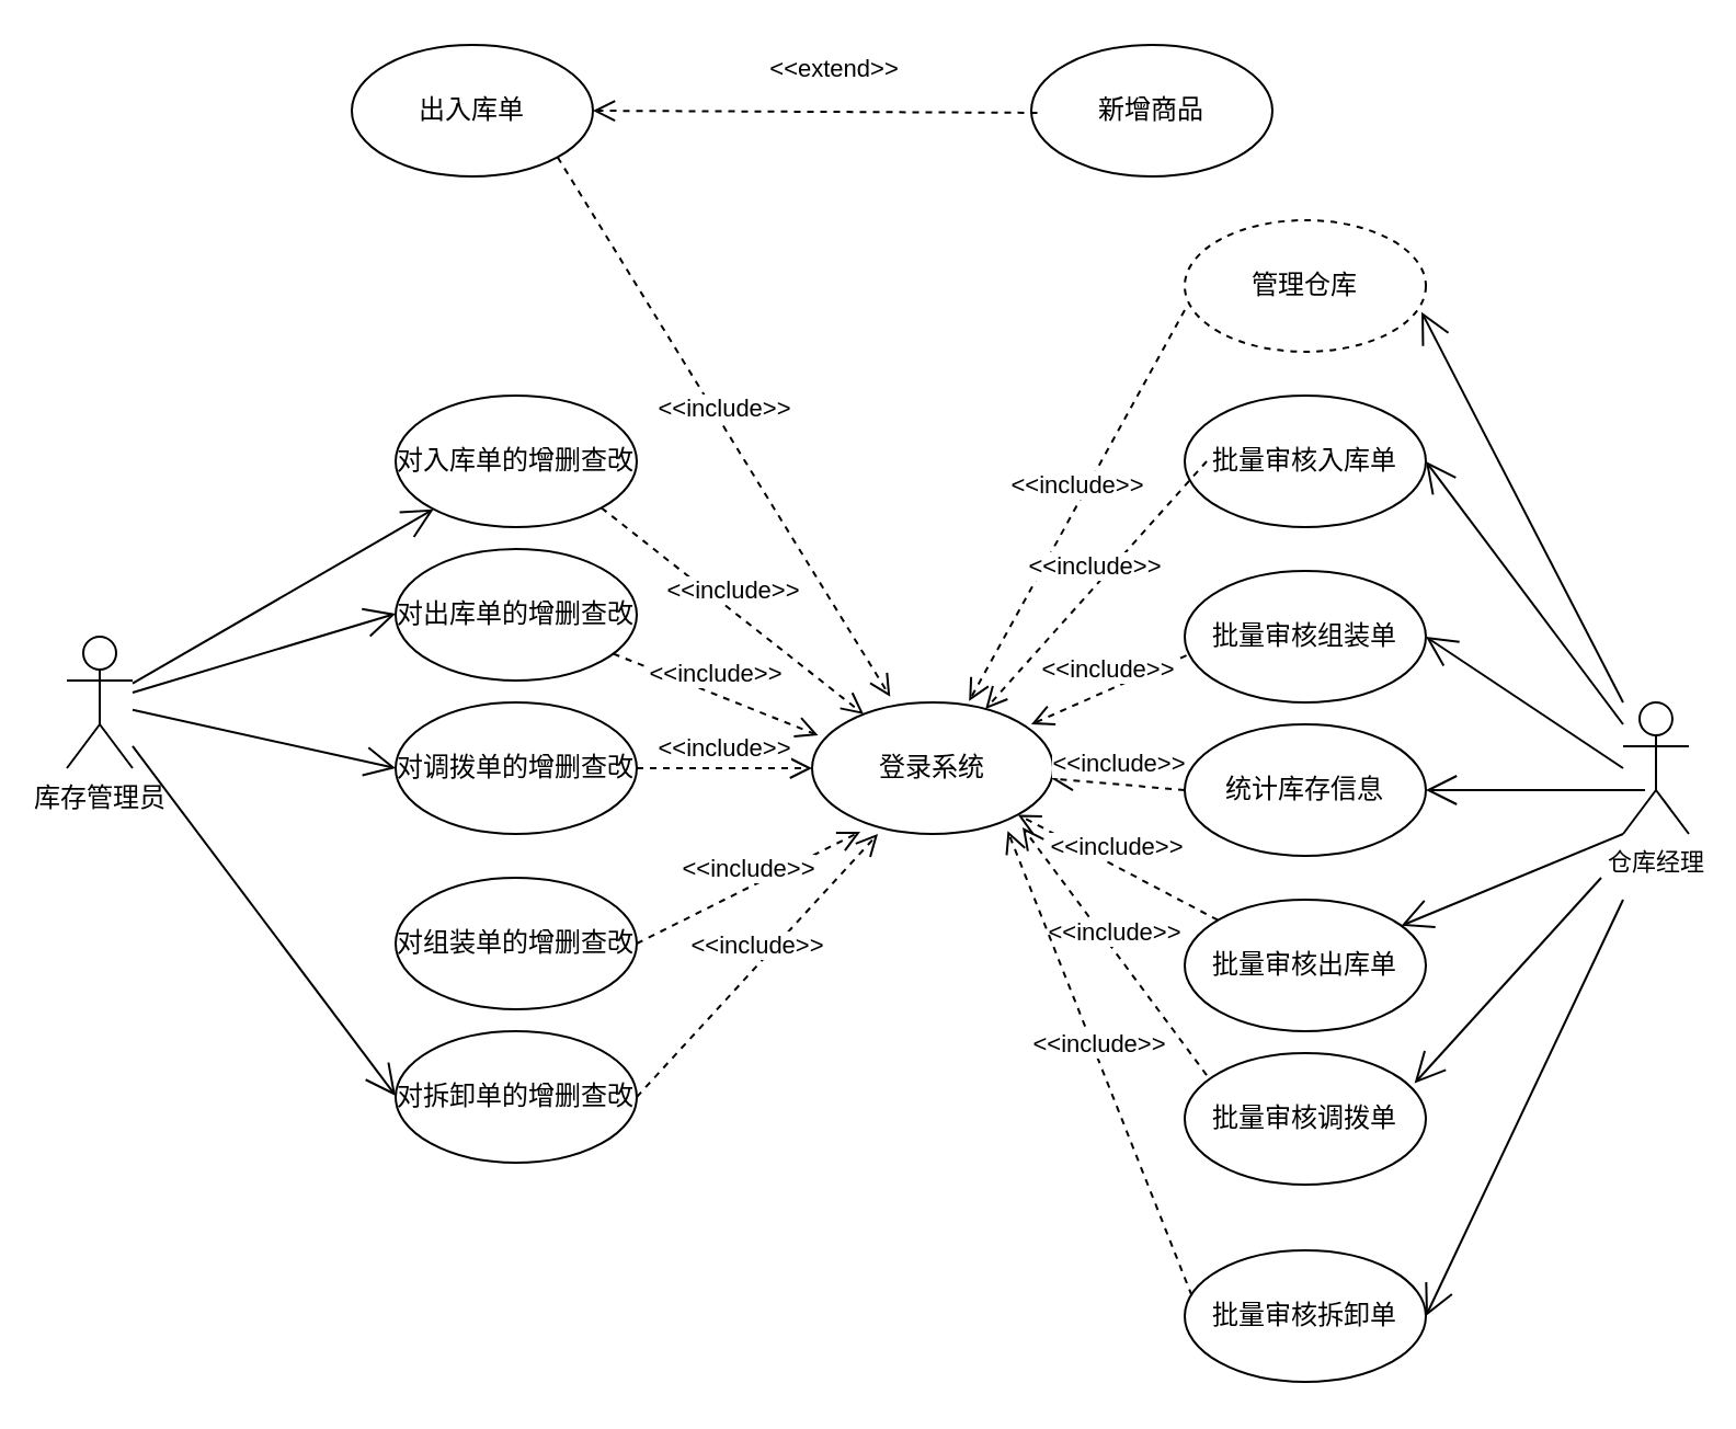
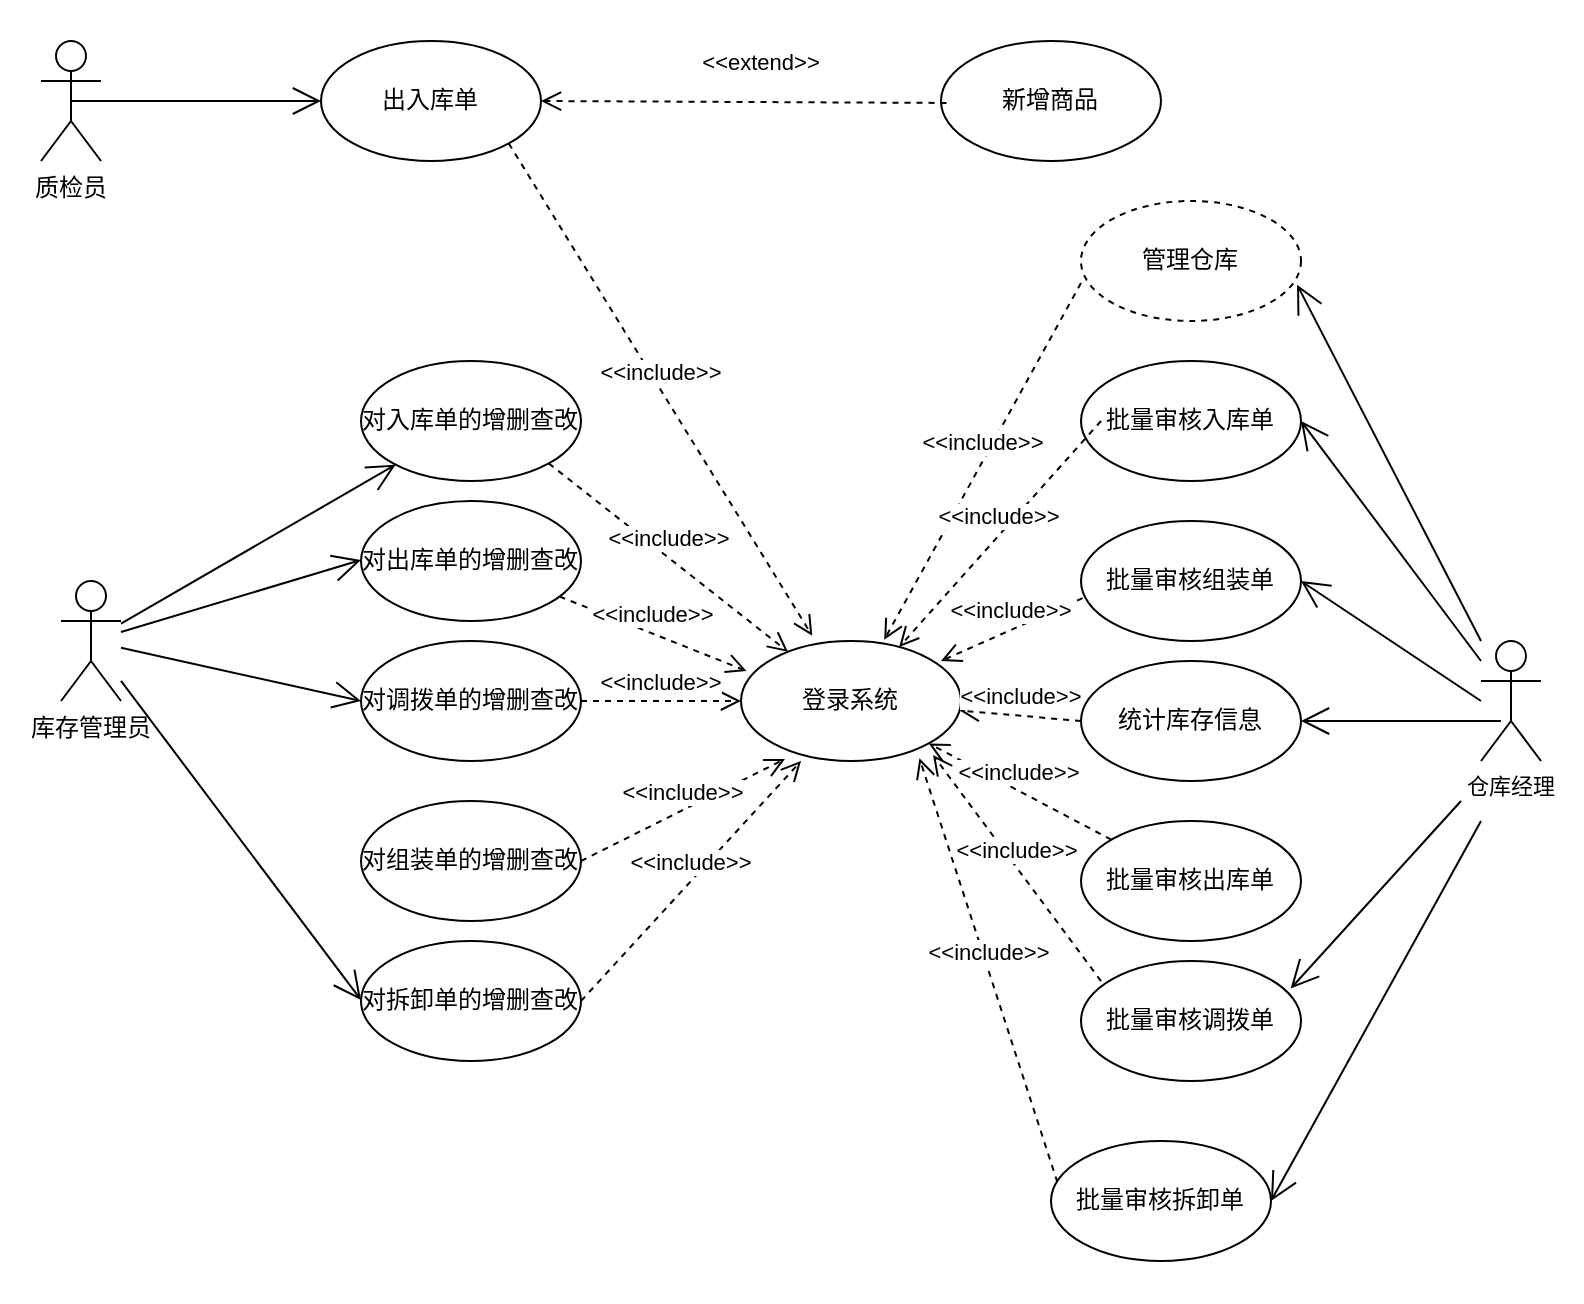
  <mxCell id="0" />
  <mxCell id="1" parent="0" />
+ <mxCell id="2" value="质检员" style="shape=umlActor;verticalLabelPosition=bottom;verticalAlign=top;html=1;outlineConnect=0;" vertex="1" parent="1"><mxGeometry x="20" y="20" width="30" height="60" as="geometry" /></mxCell>
  <mxCell id="3" value="出入库单" style="ellipse;whiteSpace=wrap;html=1;" vertex="1" parent="1"><mxGeometry x="160" y="20" width="110" height="60" as="geometry" /></mxCell>
  <mxCell id="4" value="新增商品" style="ellipse;whiteSpace=wrap;html=1;" vertex="1" parent="1"><mxGeometry x="470" y="20" width="110" height="60" as="geometry" /></mxCell>
+ <mxCell id="5" value="" style="endArrow=open;endFill=1;endSize=12;html=1;rounded=0;exitX=0.5;exitY=0.5;exitDx=0;exitDy=0;exitPerimeter=0;" edge="1" parent="1" source="2" target="3"><mxGeometry width="160" relative="1" as="geometry"><mxPoint x="210" y="240" as="sourcePoint" /><mxPoint x="370" y="240" as="targetPoint" /></mxGeometry></mxCell>
  <mxCell id="6" value="&amp;lt;&amp;lt;extend&amp;gt;&amp;gt;" style="html=1;verticalAlign=bottom;endArrow=open;dashed=1;endSize=8;edgeStyle=elbowEdgeStyle;elbow=vertical;curved=0;rounded=0;exitX=0.025;exitY=0.683;exitDx=0;exitDy=0;exitPerimeter=0;" edge="1" parent="1" target="3"><mxGeometry x="-0.08" y="-10" relative="1" as="geometry"><mxPoint x="472.75" y="50.98" as="sourcePoint" /><mxPoint x="310" y="30" as="targetPoint" /><Array as="points"><mxPoint x="320" y="50" /></Array><mxPoint as="offset" /></mxGeometry></mxCell>
  <mxCell id="7" value="库存管理员" style="shape=umlActor;verticalLabelPosition=bottom;verticalAlign=top;html=1;outlineConnect=0;" vertex="1" parent="1"><mxGeometry x="30" y="290" width="30" height="60" as="geometry" /></mxCell>
  <mxCell id="8" value="对入库单的增删查改" style="ellipse;whiteSpace=wrap;html=1;" vertex="1" parent="1"><mxGeometry x="180" y="180" width="110" height="60" as="geometry" /></mxCell>
  <mxCell id="9" value="对出库单的增删查改" style="ellipse;whiteSpace=wrap;html=1;" vertex="1" parent="1"><mxGeometry x="180" y="250" width="110" height="60" as="geometry" /></mxCell>
  <mxCell id="10" value="" style="endArrow=open;endFill=1;endSize=12;html=1;rounded=0;" edge="1" parent="1" source="7"><mxGeometry width="160" relative="1" as="geometry"><mxPoint x="55" y="279.5" as="sourcePoint" /><mxPoint x="180" y="279.5" as="targetPoint" /></mxGeometry></mxCell>
  <mxCell id="11" value="" style="endArrow=open;endFill=1;endSize=12;html=1;rounded=0;" edge="1" parent="1" source="7" target="8"><mxGeometry width="160" relative="1" as="geometry"><mxPoint x="65" y="140" as="sourcePoint" /><mxPoint x="190" y="140" as="targetPoint" /></mxGeometry></mxCell>
  <mxCell id="12" value="对调拨单的增删查改" style="ellipse;whiteSpace=wrap;html=1;" vertex="1" parent="1"><mxGeometry x="180" y="320" width="110" height="60" as="geometry" /></mxCell>
  <mxCell id="13" value="" style="endArrow=open;endFill=1;endSize=12;html=1;rounded=0;entryX=0;entryY=0.5;entryDx=0;entryDy=0;" edge="1" parent="1" source="7" target="12"><mxGeometry width="160" relative="1" as="geometry"><mxPoint x="55" y="359.5" as="sourcePoint" /><mxPoint x="180" y="359.5" as="targetPoint" /></mxGeometry></mxCell>
  <mxCell id="14" value="对组装单的增删查改" style="ellipse;whiteSpace=wrap;html=1;" vertex="1" parent="1"><mxGeometry x="180" y="400" width="110" height="60" as="geometry" /></mxCell>
  <mxCell id="15" value="对拆卸单的增删查改" style="ellipse;whiteSpace=wrap;html=1;" vertex="1" parent="1"><mxGeometry x="180" y="470" width="110" height="60" as="geometry" /></mxCell>
  <mxCell id="16" value="" style="endArrow=open;endFill=1;endSize=12;html=1;rounded=0;" edge="1" parent="1" source="7"><mxGeometry width="160" relative="1" as="geometry"><mxPoint x="70" y="350" as="sourcePoint" /><mxPoint x="180" y="499.5" as="targetPoint" /></mxGeometry></mxCell>
  <mxCell id="17" value="登录系统" style="ellipse;whiteSpace=wrap;html=1;" vertex="1" parent="1"><mxGeometry x="370" y="320" width="110" height="60" as="geometry" /></mxCell>
  <mxCell id="18" value="&amp;lt;&amp;lt;include&amp;gt;&amp;gt;" style="html=1;verticalAlign=bottom;endArrow=open;dashed=1;endSize=8;elbow=vertical;rounded=0;exitX=1;exitY=1;exitDx=0;exitDy=0;" edge="1" parent="1" source="8" target="17"><mxGeometry relative="1" as="geometry"><mxPoint x="390" y="270" as="sourcePoint" /><mxPoint x="260" y="310" as="targetPoint" /></mxGeometry></mxCell>
  <mxCell id="19" value="&amp;lt;&amp;lt;include&amp;gt;&amp;gt;" style="html=1;verticalAlign=bottom;endArrow=open;dashed=1;endSize=8;elbow=vertical;rounded=0;entryX=0.025;entryY=0.25;entryDx=0;entryDy=0;entryPerimeter=0;" edge="1" parent="1" source="9" target="17"><mxGeometry relative="1" as="geometry"><mxPoint x="284" y="241" as="sourcePoint" /><mxPoint x="404" y="335" as="targetPoint" /></mxGeometry></mxCell>
  <mxCell id="20" value="&amp;lt;&amp;lt;include&amp;gt;&amp;gt;" style="html=1;verticalAlign=bottom;endArrow=open;dashed=1;endSize=8;elbow=vertical;rounded=0;entryX=0;entryY=0.5;entryDx=0;entryDy=0;" edge="1" parent="1" source="12" target="17"><mxGeometry relative="1" as="geometry"><mxPoint x="294" y="251" as="sourcePoint" /><mxPoint x="414" y="345" as="targetPoint" /></mxGeometry></mxCell>
  <mxCell id="21" value="&amp;lt;&amp;lt;include&amp;gt;&amp;gt;" style="html=1;verticalAlign=bottom;endArrow=open;dashed=1;endSize=8;elbow=vertical;rounded=0;exitX=1;exitY=0.5;exitDx=0;exitDy=0;entryX=0.2;entryY=0.983;entryDx=0;entryDy=0;entryPerimeter=0;" edge="1" parent="1" source="14" target="17"><mxGeometry relative="1" as="geometry"><mxPoint x="304" y="261" as="sourcePoint" /><mxPoint x="424" y="355" as="targetPoint" /></mxGeometry></mxCell>
  <mxCell id="22" value="&amp;lt;&amp;lt;include&amp;gt;&amp;gt;" style="html=1;verticalAlign=bottom;endArrow=open;dashed=1;endSize=8;elbow=vertical;rounded=0;exitX=1;exitY=0.5;exitDx=0;exitDy=0;entryX=0.273;entryY=1;entryDx=0;entryDy=0;entryPerimeter=0;" edge="1" parent="1" source="15" target="17"><mxGeometry relative="1" as="geometry"><mxPoint x="314" y="271" as="sourcePoint" /><mxPoint x="434" y="365" as="targetPoint" /></mxGeometry></mxCell>
  <mxCell id="23" value="&amp;lt;&amp;lt;include&amp;gt;&amp;gt;" style="html=1;verticalAlign=bottom;endArrow=open;dashed=1;endSize=8;elbow=vertical;rounded=0;exitX=1;exitY=1;exitDx=0;exitDy=0;entryX=0.324;entryY=-0.043;entryDx=0;entryDy=0;entryPerimeter=0;" edge="1" parent="1" source="3" target="17"><mxGeometry relative="1" as="geometry"><mxPoint x="314" y="211" as="sourcePoint" /><mxPoint x="434" y="305" as="targetPoint" /></mxGeometry></mxCell>
  <mxCell id="24" value="管理仓库" style="ellipse;whiteSpace=wrap;html=1;dashed=1;" vertex="1" parent="1"><mxGeometry x="540" y="100" width="110" height="60" as="geometry" /></mxCell>
  <mxCell id="25" value="批量审核入库单" style="ellipse;whiteSpace=wrap;html=1;" vertex="1" parent="1"><mxGeometry x="540" y="180" width="110" height="60" as="geometry" /></mxCell>
  <mxCell id="26" value="统计库存信息" style="ellipse;whiteSpace=wrap;html=1;" vertex="1" parent="1"><mxGeometry x="540" y="330" width="110" height="60" as="geometry" /></mxCell>
  <mxCell id="27" value="批量审核出库单" style="ellipse;whiteSpace=wrap;html=1;" vertex="1" parent="1"><mxGeometry x="540" y="410" width="110" height="60" as="geometry" /></mxCell>
  <mxCell id="28" value="批量审核调拨单" style="ellipse;whiteSpace=wrap;html=1;" vertex="1" parent="1"><mxGeometry x="540" y="480" width="110" height="60" as="geometry" /></mxCell>
- <mxCell id="29" value="批量审核拆卸单" style="ellipse;whiteSpace=wrap;html=1;" vertex="1" parent="1"><mxGeometry x="540" y="570" width="110" height="60" as="geometry" /></mxCell>
+ <mxCell id="29" value="批量审核拆卸单" style="ellipse;whiteSpace=wrap;html=1;" vertex="1" parent="1"><mxGeometry x="525" y="570" width="110" height="60" as="geometry" /></mxCell>
  <mxCell id="30" value="批量审核组装单" style="ellipse;whiteSpace=wrap;html=1;" vertex="1" parent="1"><mxGeometry x="540" y="260" width="110" height="60" as="geometry" /></mxCell>
  <mxCell id="31" value="&amp;lt;&amp;lt;include&amp;gt;&amp;gt;" style="html=1;verticalAlign=bottom;endArrow=open;dashed=1;endSize=8;elbow=vertical;rounded=0;exitX=0;exitY=0.683;exitDx=0;exitDy=0;entryX=0.651;entryY=-0.01;entryDx=0;entryDy=0;entryPerimeter=0;exitPerimeter=0;" edge="1" parent="1" source="24" target="17"><mxGeometry relative="1" as="geometry"><mxPoint x="264" y="81" as="sourcePoint" /><mxPoint x="416" y="327" as="targetPoint" /></mxGeometry></mxCell>
  <mxCell id="32" value="&amp;lt;&amp;lt;include&amp;gt;&amp;gt;" style="html=1;verticalAlign=bottom;endArrow=open;dashed=1;endSize=8;elbow=vertical;rounded=0;exitX=0.091;exitY=0.5;exitDx=0;exitDy=0;exitPerimeter=0;" edge="1" parent="1" source="25" target="17"><mxGeometry relative="1" as="geometry"><mxPoint x="274" y="91" as="sourcePoint" /><mxPoint x="426" y="337" as="targetPoint" /></mxGeometry></mxCell>
  <mxCell id="33" value="&amp;lt;&amp;lt;include&amp;gt;&amp;gt;" style="html=1;verticalAlign=bottom;endArrow=open;dashed=1;endSize=8;elbow=vertical;rounded=0;exitX=0.007;exitY=0.643;exitDx=0;exitDy=0;exitPerimeter=0;" edge="1" parent="1" source="30"><mxGeometry relative="1" as="geometry"><mxPoint x="284" y="101" as="sourcePoint" /><mxPoint x="470" y="330" as="targetPoint" /></mxGeometry></mxCell>
  <mxCell id="34" value="&amp;lt;&amp;lt;include&amp;gt;&amp;gt;" style="html=1;verticalAlign=bottom;endArrow=open;dashed=1;endSize=8;elbow=vertical;rounded=0;exitX=0;exitY=0.5;exitDx=0;exitDy=0;" edge="1" parent="1" source="26" target="17"><mxGeometry relative="1" as="geometry"><mxPoint x="294" y="111" as="sourcePoint" /><mxPoint x="446" y="357" as="targetPoint" /></mxGeometry></mxCell>
  <mxCell id="35" value="&amp;lt;&amp;lt;include&amp;gt;&amp;gt;" style="html=1;verticalAlign=bottom;endArrow=open;dashed=1;endSize=8;elbow=vertical;rounded=0;entryX=1;entryY=1;entryDx=0;entryDy=0;" edge="1" parent="1" source="27" target="17"><mxGeometry relative="1" as="geometry"><mxPoint x="304" y="121" as="sourcePoint" /><mxPoint x="456" y="367" as="targetPoint" /></mxGeometry></mxCell>
  <mxCell id="36" value="&amp;lt;&amp;lt;include&amp;gt;&amp;gt;" style="html=1;verticalAlign=bottom;endArrow=open;dashed=1;endSize=8;elbow=vertical;rounded=0;exitX=0.091;exitY=0.167;exitDx=0;exitDy=0;entryX=0.324;entryY=-0.043;entryDx=0;entryDy=0;entryPerimeter=0;exitPerimeter=0;" edge="1" parent="1" source="28"><mxGeometry relative="1" as="geometry"><mxPoint x="314" y="131" as="sourcePoint" /><mxPoint x="466" y="377" as="targetPoint" /></mxGeometry></mxCell>
  <mxCell id="37" value="&amp;lt;&amp;lt;include&amp;gt;&amp;gt;" style="html=1;verticalAlign=bottom;endArrow=open;dashed=1;endSize=8;elbow=vertical;rounded=0;exitX=0.029;exitY=0.343;exitDx=0;exitDy=0;entryX=0.811;entryY=0.977;entryDx=0;entryDy=0;entryPerimeter=0;exitPerimeter=0;" edge="1" parent="1" source="29" target="17"><mxGeometry relative="1" as="geometry"><mxPoint x="324" y="141" as="sourcePoint" /><mxPoint x="476" y="387" as="targetPoint" /></mxGeometry></mxCell>
  <mxCell id="38" value="仓库经理" style="shape=umlActor;verticalLabelPosition=bottom;verticalAlign=top;html=1;fontFamily=Helvetica;fontSize=11;fontColor=default;" vertex="1" parent="1"><mxGeometry x="740" y="320" width="30" height="60" as="geometry" /></mxCell>
  <mxCell id="39" value="" style="endArrow=open;endFill=1;endSize=12;html=1;rounded=0;entryX=0.982;entryY=0.697;entryDx=0;entryDy=0;entryPerimeter=0;" edge="1" parent="1" target="24"><mxGeometry width="160" relative="1" as="geometry"><mxPoint x="740" y="320" as="sourcePoint" /><mxPoint x="207" y="242" as="targetPoint" /></mxGeometry></mxCell>
  <mxCell id="40" value="" style="endArrow=open;endFill=1;endSize=12;html=1;rounded=0;entryX=1;entryY=0.5;entryDx=0;entryDy=0;" edge="1" parent="1" target="25"><mxGeometry width="160" relative="1" as="geometry"><mxPoint x="740" y="330" as="sourcePoint" /><mxPoint x="658" y="152" as="targetPoint" /></mxGeometry></mxCell>
  <mxCell id="41" value="" style="endArrow=open;endFill=1;endSize=12;html=1;rounded=0;entryX=1;entryY=0.5;entryDx=0;entryDy=0;" edge="1" parent="1" target="30"><mxGeometry width="160" relative="1" as="geometry"><mxPoint x="740" y="350" as="sourcePoint" /><mxPoint x="668" y="162" as="targetPoint" /></mxGeometry></mxCell>
  <mxCell id="42" value="" style="endArrow=open;endFill=1;endSize=12;html=1;rounded=0;" edge="1" parent="1" target="26"><mxGeometry width="160" relative="1" as="geometry"><mxPoint x="750" y="360" as="sourcePoint" /><mxPoint x="678" y="172" as="targetPoint" /></mxGeometry></mxCell>
- <mxCell id="43" value="" style="endArrow=open;endFill=1;endSize=12;html=1;rounded=0;exitX=0;exitY=1;exitDx=0;exitDy=0;exitPerimeter=0;" edge="1" parent="1" source="38" target="27"><mxGeometry width="160" relative="1" as="geometry"><mxPoint x="795" y="390" as="sourcePoint" /><mxPoint x="688" y="182" as="targetPoint" /></mxGeometry></mxCell>
  <mxCell id="44" value="" style="endArrow=open;endFill=1;endSize=12;html=1;rounded=0;entryX=0.953;entryY=0.23;entryDx=0;entryDy=0;entryPerimeter=0;" edge="1" parent="1" target="28"><mxGeometry width="160" relative="1" as="geometry"><mxPoint x="730" y="400" as="sourcePoint" /><mxPoint x="698" y="192" as="targetPoint" /></mxGeometry></mxCell>
  <mxCell id="45" value="" style="endArrow=open;endFill=1;endSize=12;html=1;rounded=0;entryX=1;entryY=0.5;entryDx=0;entryDy=0;" edge="1" parent="1" target="29"><mxGeometry width="160" relative="1" as="geometry"><mxPoint x="740" y="410" as="sourcePoint" /><mxPoint x="708" y="202" as="targetPoint" /></mxGeometry></mxCell>
